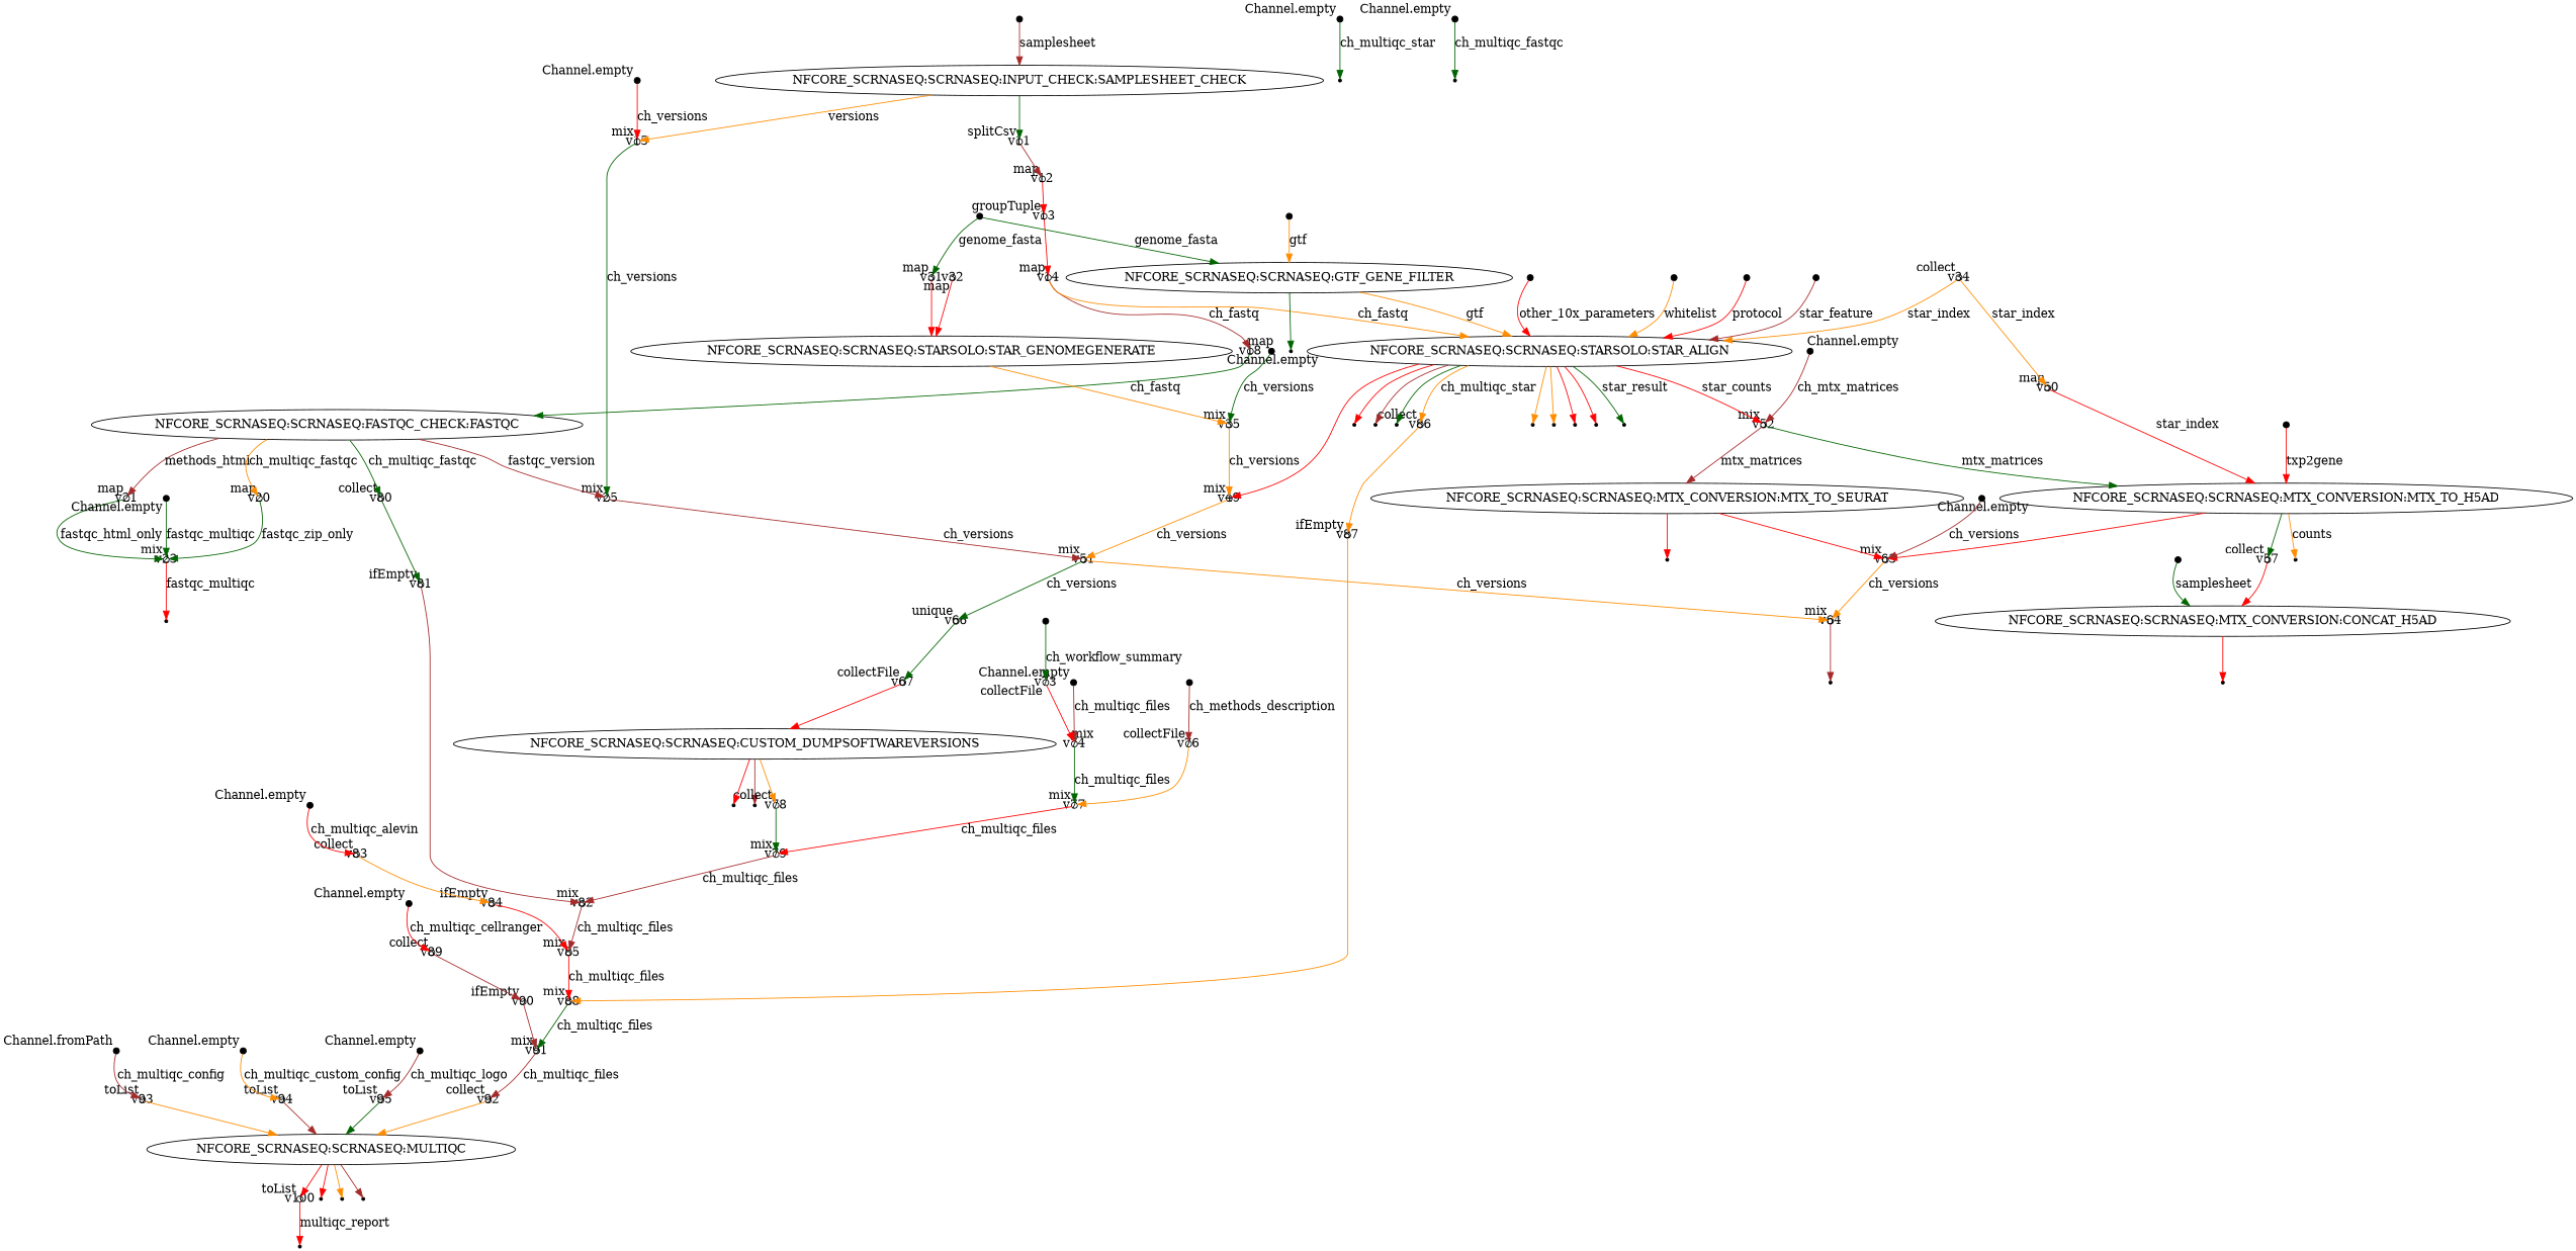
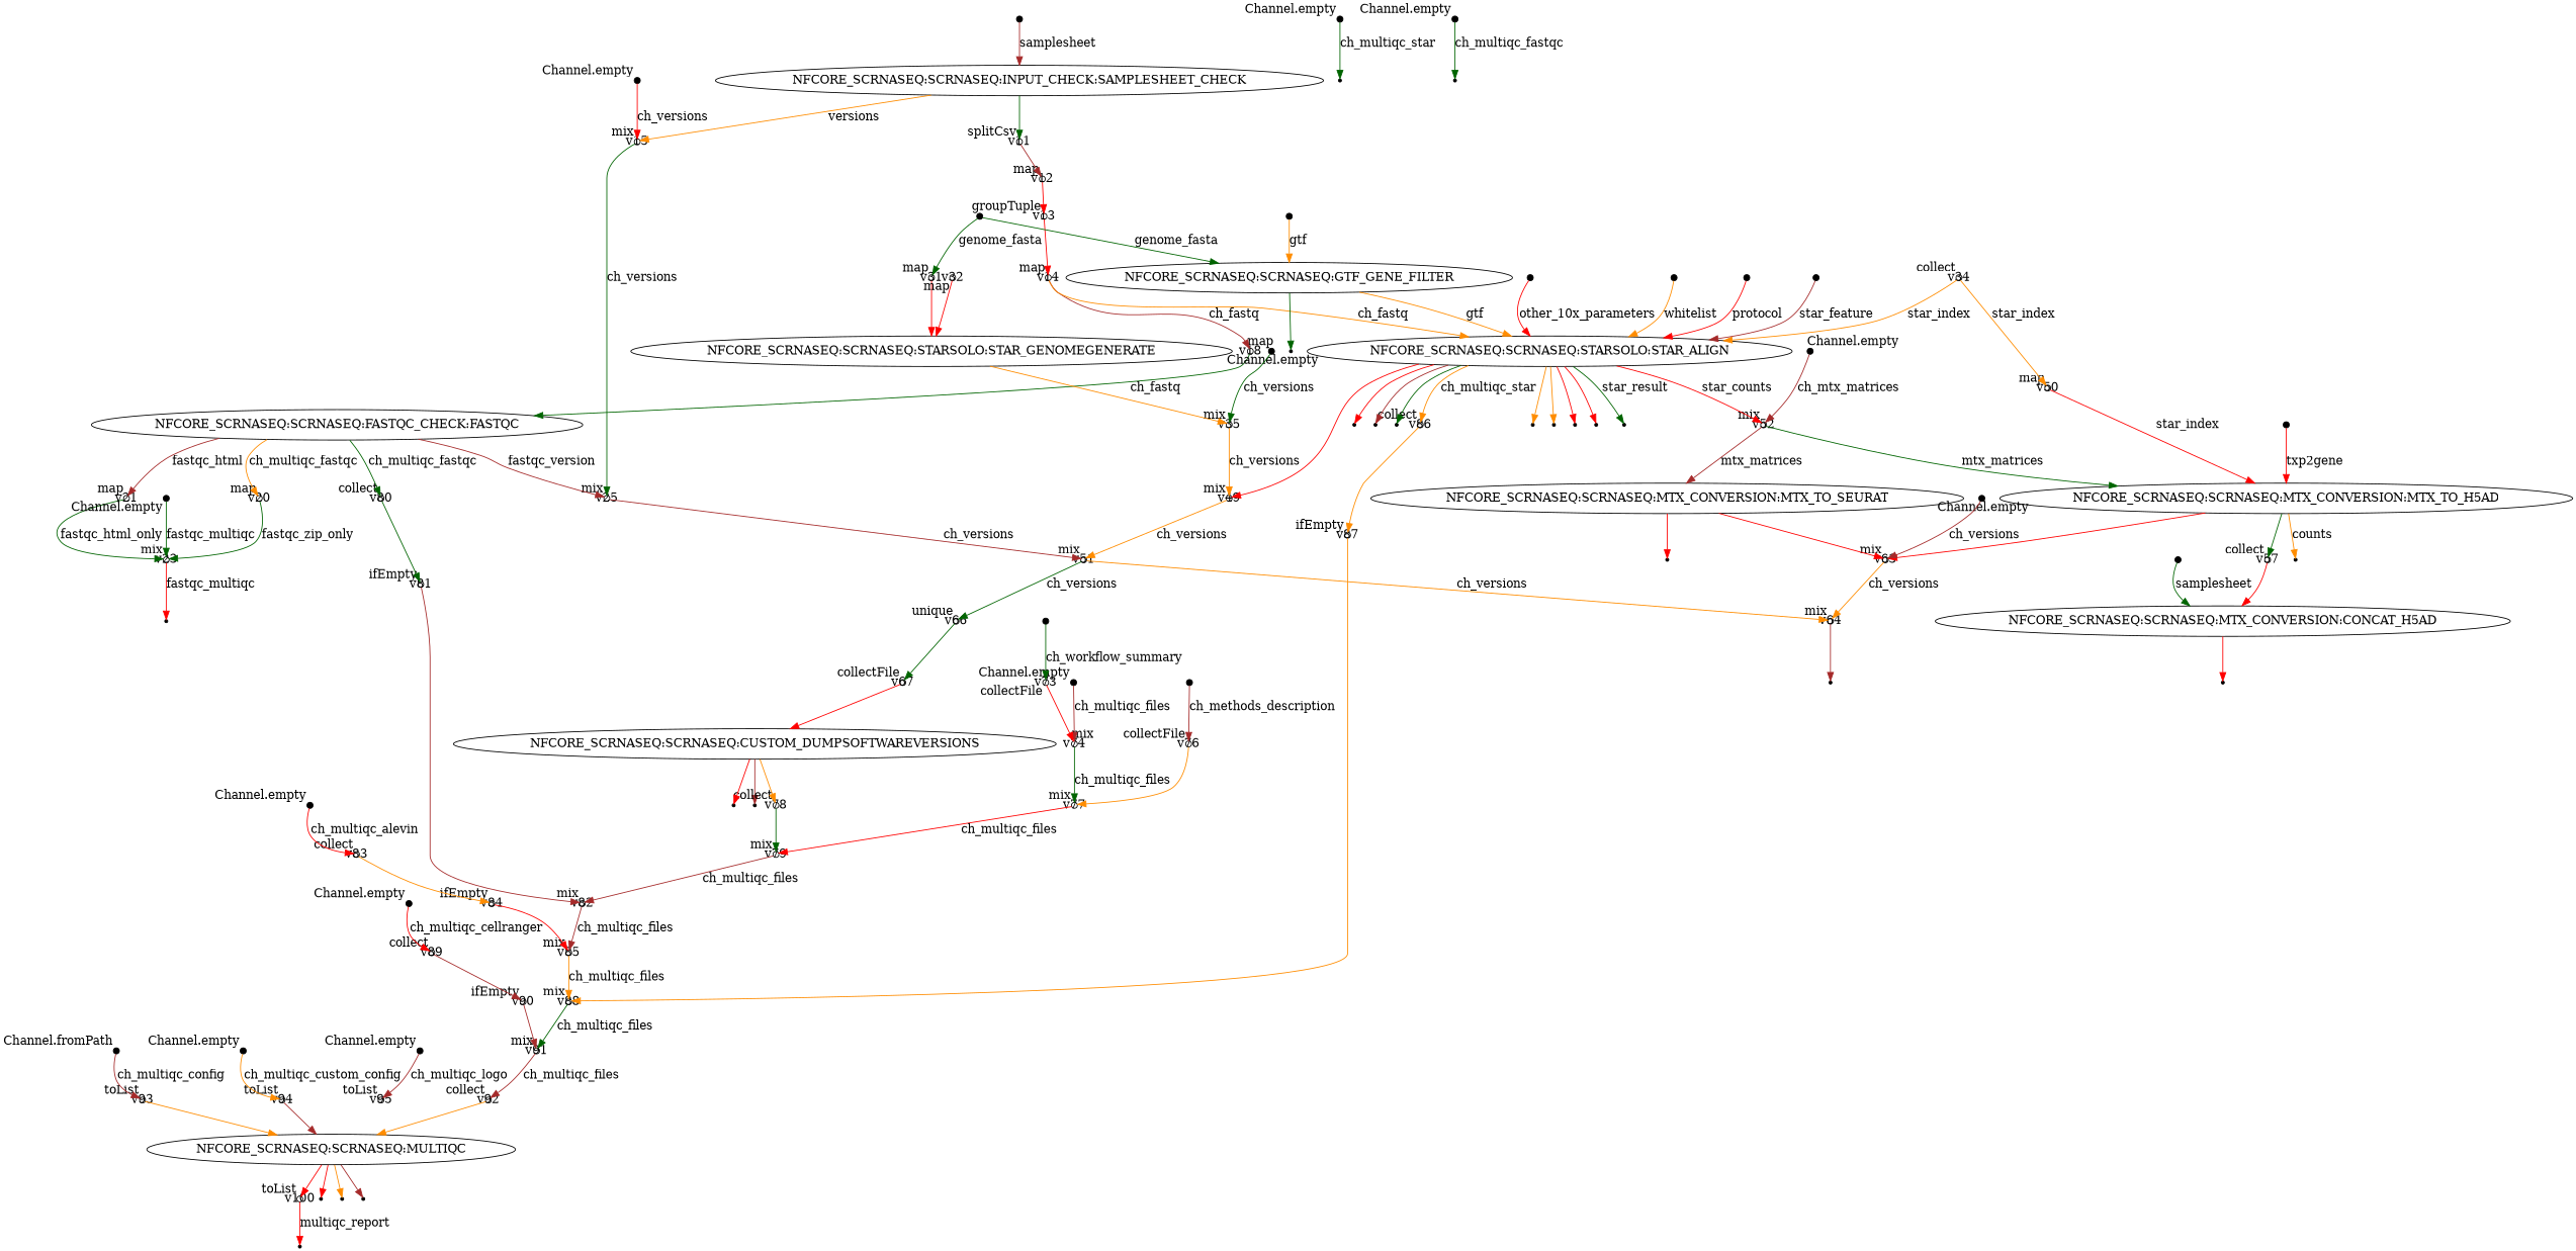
  digraph {
    node [fixedsize=true shape=point]
    edge [color=red]
    v0 [width=0.1 xlabel="Channel.fromPath"]
    v93 [shape=circle width=0.1 xlabel=toList]
    n3 [label="NFCORE_SCRNASEQ:SCRNASEQ:MULTIQC" fixedsize="" shape=""]
    v100 [shape=circle width=0.1 xlabel=toList]
    v99 [fixedsize=""]
    v98 [fixedsize=""]
    v97 [fixedsize=""]
    v1 [width=0.1 xlabel="Channel.empty"]
    v94 [shape=circle width=0.1 xlabel=toList]
    v2 [width=0.1 xlabel="Channel.empty"]
    v95 [shape=circle width=0.1 xlabel=toList]
    v3 [width=0.1 xlabel="Channel.empty"]
    v83 [shape=circle width=0.1 xlabel=collect]
    v84 [shape=circle width=0.1 xlabel=ifEmpty]
    v85 [shape=circle width=0.1 xlabel=mix]
    v4 [width=0.1 xlabel="Channel.empty"]
    v5 [fixedsize=""]
    v6 [width=0.1 xlabel="Channel.empty"]
    v89 [shape=circle width=0.1 xlabel=collect]
    v90 [shape=circle width=0.1 xlabel=ifEmpty]
    v91 [shape=circle width=0.1 xlabel=mix]
    v7 [width=0.1 xlabel="Channel.empty"]
    v15 [shape=circle width=0.1 xlabel=mix]
    v25 [shape=circle width=0.1 xlabel=mix]
    v51 [shape=circle width=0.1 xlabel=mix]
    v8 [width=0.1 xlabel="Channel.empty"]
    v52 [shape=circle width=0.1 xlabel=mix]
    n28 [label="NFCORE_SCRNASEQ:SCRNASEQ:MTX_CONVERSION:MTX_TO_H5AD" fixedsize="" shape=""]
    n29 [label="NFCORE_SCRNASEQ:SCRNASEQ:MTX_CONVERSION:MTX_TO_SEURAT" fixedsize="" shape=""]
    v63 [shape=circle width=0.1 xlabel=mix]
    v57 [shape=circle width=0.1 xlabel=collect]
    v56 [fixedsize=""]
    v62 [fixedsize=""]
    v9 [width=0.1]
    n35 [label="NFCORE_SCRNASEQ:SCRNASEQ:INPUT_CHECK:SAMPLESHEET_CHECK" fixedsize="" shape=""]
    v11 [shape=circle width=0.1 xlabel=splitCsv]
    v12 [shape=circle width=0.1 xlabel=map]
    v13 [shape=circle width=0.1 xlabel=groupTuple]
    v14 [shape=circle width=0.1 xlabel=map]
    v18 [shape=circle width=0.1 xlabel=map]
    n41 [label="NFCORE_SCRNASEQ:SCRNASEQ:STARSOLO:STAR_ALIGN" fixedsize="" shape=""]
    n42 [label="NFCORE_SCRNASEQ:SCRNASEQ:FASTQC_CHECK:FASTQC" fixedsize="" shape=""]
    v49 [shape=circle width=0.1 xlabel=mix]
    v48 [fixedsize=""]
    v86 [shape=circle width=0.1 xlabel=collect]
    v47 [fixedsize=""]
    v46 [fixedsize=""]
    v45 [fixedsize=""]
    v44 [fixedsize=""]
    v43 [fixedsize=""]
    v42 [fixedsize=""]
    v41 [fixedsize=""]
    v21 [shape=circle width=0.1 xlabel=map]
    v20 [shape=circle width=0.1 xlabel=map]
    v80 [shape=circle width=0.1 xlabel=collect]
    v64 [shape=circle width=0.1 xlabel=mix]
    v66 [shape=circle width=0.1 xlabel=unique]
    v16 [width=0.1 xlabel="Channel.empty"]
    v17 [fixedsize=""]
    v23 [shape=circle width=0.1 xlabel=mix]
    v81 [shape=circle width=0.1 xlabel=ifEmpty]
    v24 [fixedsize=""]
    v22 [width=0.1 xlabel="Channel.empty"]
    v65 [fixedsize=""]
    v67 [shape=circle width=0.1 xlabel=collectFile]
    v26 [width=0.1]
    n67 [label="NFCORE_SCRNASEQ:SCRNASEQ:GTF_GENE_FILTER" fixedsize="" shape=""]
    v31 [shape=circle width=0.1 xlabel=map]
    v29 [fixedsize=""]
    n70 [label="NFCORE_SCRNASEQ:SCRNASEQ:STARSOLO:STAR_GENOMEGENERATE" fixedsize="" shape=""]
    v32 [shape=circle width=0.1 xlabel=map]
    v27 [width=0.1]
    v35 [shape=circle width=0.1 xlabel=mix]
    v30 [width=0.1 xlabel="Channel.empty"]
    v34 [shape=circle width=0.1 xlabel=collect]
    v50 [shape=circle width=0.1 xlabel=map]
    v87 [shape=circle width=0.1 xlabel=ifEmpty]
    v36 [width=0.1]
    v37 [width=0.1]
    v38 [width=0.1]
    v39 [width=0.1]
    v88 [shape=circle width=0.1 xlabel=mix]
    n83 [label="NFCORE_SCRNASEQ:SCRNASEQ:MTX_CONVERSION:CONCAT_H5AD" fixedsize="" shape=""]
    v53 [width=0.1 xlabel="Channel.empty"]
    v54 [width=0.1]
    v60 [fixedsize=""]
    v58 [width=0.1]
    n88 [label="NFCORE_SCRNASEQ:SCRNASEQ:CUSTOM_DUMPSOFTWAREVERSIONS" fixedsize="" shape=""]
    v70 [fixedsize=""]
    v78 [shape=circle width=0.1 xlabel=collect]
    v69 [fixedsize=""]
    v79 [shape=circle width=0.1 xlabel=mix]
    v82 [shape=circle width=0.1 xlabel=mix]
    v71 [width=0.1 xlabel="Channel.empty"]
    v74 [shape=circle width=0.1 xlabel=mix]
    v77 [shape=circle width=0.1 xlabel=mix]
    v72 [width=0.1]
    v73 [shape=circle width=0.1 xlabel=collectFile]
    v75 [width=0.1]
    v76 [shape=circle width=0.1 xlabel=collectFile]
    v92 [shape=circle width=0.1 xlabel=collect]
    v101 [fixedsize=""]
    v0 -> v93 [color=brown label=ch_multiqc_config]
    v93 -> n3 [color=darkorange]
    n3 -> v100
    n3 -> v99
    n3 -> v98 [color=darkorange]
    n3 -> v97 [color=brown]
    v100 -> v101 [label=multiqc_report]
    v1 -> v94 [color=darkorange label=ch_multiqc_custom_config]
    v94 -> n3 [color=brown]
    v2 -> v95 [color=brown label=ch_multiqc_logo]
-   v95 -> n3 [color=darkgreen]
    v3 -> v83 [label=ch_multiqc_alevin]
    v83 -> v84 [color=darkorange]
    v84 -> v85
-   v85 -> v88 [label=ch_multiqc_files]
+   v85 -> v88 [color=darkorange label=ch_multiqc_files]
    v4 -> v5 [color=darkgreen label=ch_multiqc_star]
    v6 -> v89 [label=ch_multiqc_cellranger]
    v89 -> v90 [color=brown]
    v90 -> v91 [color=brown]
    v91 -> v92 [color=brown label=ch_multiqc_files]
    v7 -> v15 [label=ch_versions]
    v15 -> v25 [color=darkgreen label=ch_versions]
    v25 -> v51 [color=brown label=ch_versions]
    v51 -> v64 [color=darkorange label=ch_versions]
    v51 -> v66 [color=darkgreen label=ch_versions]
    v8 -> v52 [color=brown label=ch_mtx_matrices]
    v52 -> n28 [color=darkgreen label=mtx_matrices]
    v52 -> n29 [color=brown label=mtx_matrices]
    n28 -> v63
    n28 -> v57 [color=darkgreen]
    n28 -> v56 [color=darkorange label=counts]
    n29 -> v63
    n29 -> v62
    v63 -> v64 [color=darkorange label=ch_versions]
    v57 -> n83
    v9 -> n35 [color=brown label=samplesheet]
    n35 -> v15 [color=darkorange label=versions]
    n35 -> v11 [color=darkgreen]
    v11 -> v12 [color=brown]
    v12 -> v13
    v13 -> v14
    v14 -> v18 [color=brown label=ch_fastq]
    v14 -> n41 [color=darkorange label=ch_fastq]
    v18 -> n42 [color=darkgreen label=ch_fastq]
    n41 -> v52 [label=star_counts]
    n41 -> v49
    n41 -> v48
    n41 -> v86 [color=darkorange label=ch_multiqc_star]
    n41 -> v47 [color=brown]
    n41 -> v46 [color=darkgreen]
    n41 -> v45 [color=darkorange]
    n41 -> v44 [color=darkorange]
    n41 -> v43
    n41 -> v42
    n41 -> v41 [color=darkgreen label=star_result]
    n42 -> v25 [color=brown label=fastqc_version]
-   n42 -> v21 [color=brown label=methods_html]
+   n42 -> v21 [color=brown label=fastqc_html]
    n42 -> v20 [color=darkorange label=ch_multiqc_fastqc]
    n42 -> v80 [color=darkgreen label=ch_multiqc_fastqc]
    v49 -> v51 [color=darkorange label=ch_versions]
    v86 -> v87 [color=darkorange]
    v21 -> v23 [color=darkgreen label=fastqc_html_only]
    v20 -> v23 [color=darkgreen label=fastqc_zip_only]
    v80 -> v81 [color=darkgreen]
    v64 -> v65 [color=brown]
    v66 -> v67 [color=darkgreen]
    v16 -> v17 [color=darkgreen label=ch_multiqc_fastqc]
    v23 -> v24 [label=fastqc_multiqc]
    v81 -> v82 [color=brown]
    v22 -> v23 [color=darkgreen label=fastqc_multiqc]
    v67 -> n88
    v26 -> n67 [color=darkgreen label=genome_fasta]
    v26 -> v31 [color=darkgreen label=genome_fasta]
    n67 -> n41 [color=darkorange label=gtf]
    n67 -> v29 [color=darkgreen]
    v31 -> n70
    n70 -> v35 [color=darkorange]
    v32 -> n70
    v27 -> n67 [color=darkorange label=gtf]
    v35 -> v49 [color=darkorange label=ch_versions]
    v30 -> v35 [color=darkgreen label=ch_versions]
    v34 -> n41 [color=darkorange label=star_index]
    v34 -> v50 [color=darkorange label=star_index]
    v50 -> n28 [label=star_index]
    v87 -> v88 [color=darkorange]
    v36 -> n41 [color=darkorange label=whitelist]
    v37 -> n41 [label=protocol]
    v38 -> n41 [color=brown label=star_feature]
    v39 -> n41 [label=other_10x_parameters]
    v88 -> v91 [color=darkgreen label=ch_multiqc_files]
    n83 -> v60
    v53 -> v63 [color=brown label=ch_versions]
    v54 -> n28 [label=txp2gene]
    v58 -> n83 [color=darkgreen label=samplesheet]
    n88 -> v70 [color=brown]
    n88 -> v78 [color=darkorange]
    n88 -> v69
    v78 -> v79 [color=darkgreen]
    v79 -> v82 [color=brown label=ch_multiqc_files]
    v82 -> v85 [color=brown label=ch_multiqc_files]
    v71 -> v74 [color=brown label=ch_multiqc_files]
    v74 -> v77 [color=darkgreen label=ch_multiqc_files]
    v77 -> v79 [label=ch_multiqc_files]
    v72 -> v73 [color=darkgreen label=ch_workflow_summary]
    v73 -> v74
    v75 -> v76 [color=brown label=ch_methods_description]
    v76 -> v77 [color=darkorange]
    v92 -> n3 [color=darkorange]
  }
